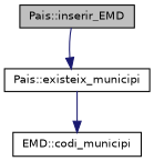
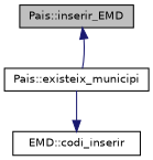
  digraph {
    rankdir=TB
    node [color=black fillcolor=white fontname=Helvetica fontsize=10 shape=record style=filled]
    edge [color=midnightblue fontname=Helvetica fontsize=10 labelfontname=Helvetica labelfontsize=10 style=solid]
    n1 [fillcolor=grey75 fontcolor=black height=0.2 label="Pais::inserir_EMD" width=0.4]
    n2 [height=0.2 label="Pais::existeix_municipi" width=0.4]
-   n3 [height=0.2 label="EMD::codi_municipi" width=0.4]
-   n1 -> n2
+   n3 [height=0.2 label="EMD::codi_inserir" width=0.4]
+   n2 -> n1
    n2 -> n3
  }
